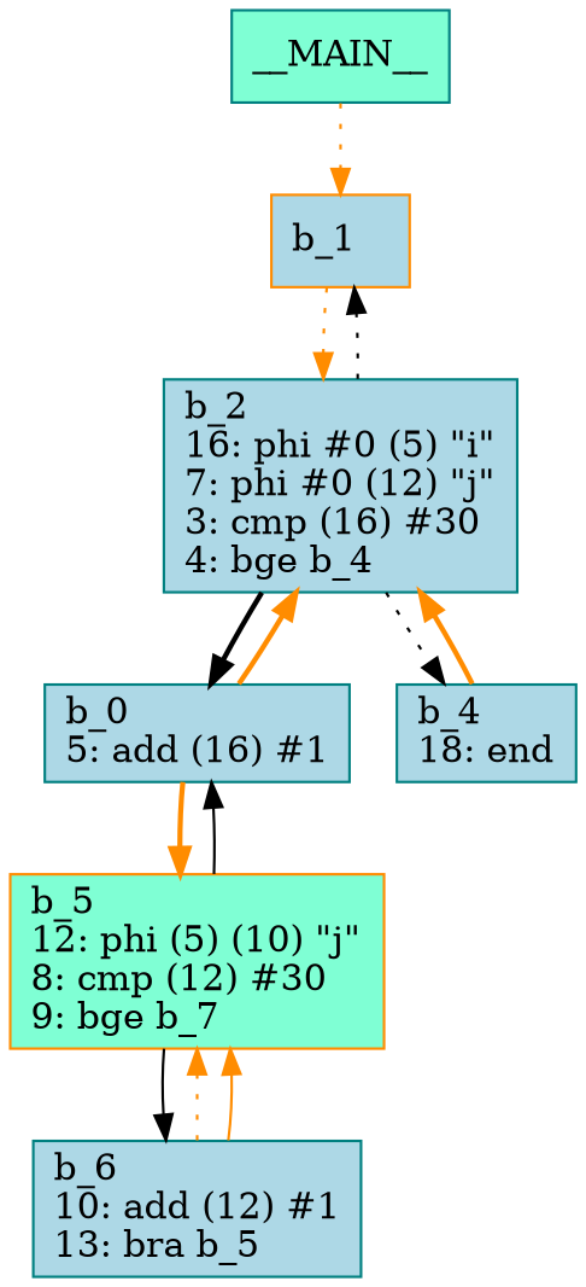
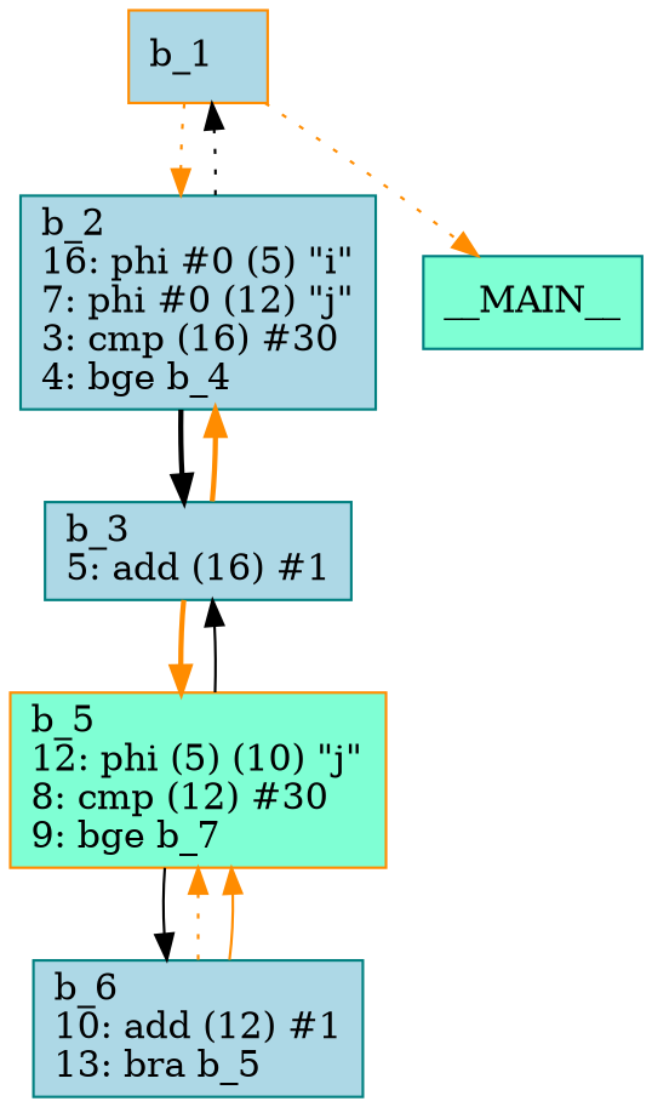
  digraph {
    node [color=teal fillcolor=lightblue shape=box style=filled]
    edge [color=darkorange style=dotted]
    n1 [color=darkorange label="b_1\l"]
    n2 [label="b_2\l16: phi #0 (5) \"i\"\l7: phi #0 (12) \"j\"\l3: cmp (16) #30\l4: bge b_4\l"]
    __MAIN__ [fillcolor=aquamarine]
-   n4 [label="b_0\l5: add (16) #1\l"]
-   n5 [label="b_4\l18: end\l"]
+   n4 [label="b_3\l5: add (16) #1\l"]
    n6 [color=darkorange fillcolor=aquamarine label="b_5\l12: phi (5) (10) \"j\"\l8: cmp (12) #30\l9: bge b_7\l"]
    n7 [label="b_6\l10: add (12) #1\l13: bra b_5\l"]
    n1 -> n2
    n2 -> n1 [color=black]
    n2 -> n4 [color=black style=bold]
-   n2 -> n5 [color=black]
-   __MAIN__ -> n1
+   n1 -> __MAIN__
    n4 -> n2 [style=bold]
    n4 -> n6 [style=bold]
-   n5 -> n2 [style=bold]
    n6 -> n4 [color=black style=solid]
    n6 -> n7 [color=black style=solid]
    n7 -> n6
    n7 -> n6 [style=solid]
  }
